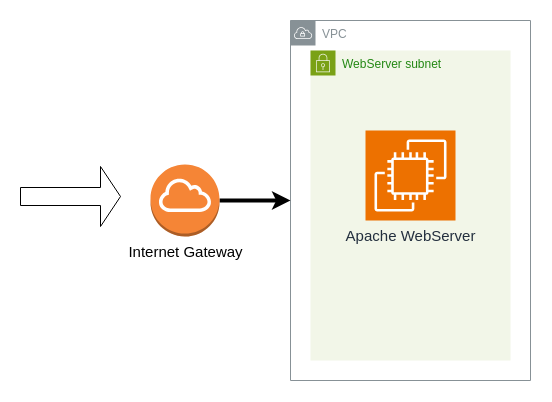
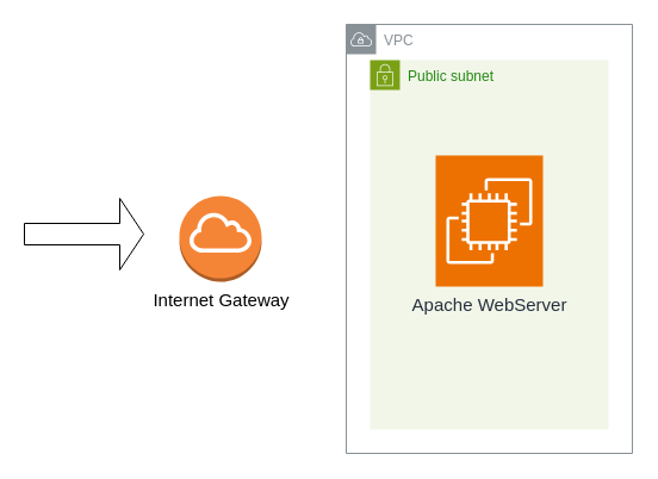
  <mxCell id="0" />
  <mxCell id="1" parent="0" />
- <mxCell id="2" value="WebServer subnet" style="points=[[0,0],[0.25,0],[0.5,0],[0.75,0],[1,0],[1,0.25],[1,0.5],[1,0.75],[1,1],[0.75,1],[0.5,1],[0.25,1],[0,1],[0,0.75],[0,0.5],[0,0.25]];outlineConnect=0;gradientColor=none;html=1;whiteSpace=wrap;fontSize=12;fontStyle=0;container=1;pointerEvents=0;collapsible=0;recursiveResize=0;shape=mxgraph.aws4.group;grIcon=mxgraph.aws4.group_security_group;grStroke=0;strokeColor=#7AA116;fillColor=#F2F6E8;verticalAlign=top;align=left;spacingLeft=30;fontColor=#248814;dashed=0;" vertex="1" parent="1"><mxGeometry x="310" y="50" width="200" height="310" as="geometry" /></mxCell>
+ <mxCell id="2" value="Public subnet" style="points=[[0,0],[0.25,0],[0.5,0],[0.75,0],[1,0],[1,0.25],[1,0.5],[1,0.75],[1,1],[0.75,1],[0.5,1],[0.25,1],[0,1],[0,0.75],[0,0.5],[0,0.25]];outlineConnect=0;gradientColor=none;html=1;whiteSpace=wrap;fontSize=12;fontStyle=0;container=1;pointerEvents=0;collapsible=0;recursiveResize=0;shape=mxgraph.aws4.group;grIcon=mxgraph.aws4.group_security_group;grStroke=0;strokeColor=#7AA116;fillColor=#F2F6E8;verticalAlign=top;align=left;spacingLeft=30;fontColor=#248814;dashed=0;" vertex="1" parent="1"><mxGeometry x="310" y="50" width="200" height="310" as="geometry" /></mxCell>
  <mxCell id="3" value="VPC" style="sketch=0;outlineConnect=0;gradientColor=none;html=1;whiteSpace=wrap;fontSize=12;fontStyle=0;shape=mxgraph.aws4.group;grIcon=mxgraph.aws4.group_vpc;strokeColor=#879196;fillColor=none;verticalAlign=top;align=left;spacingLeft=30;fontColor=#879196;dashed=0;" vertex="1" parent="2"><mxGeometry x="-20" y="-30" width="240" height="360" as="geometry" /></mxCell>
- <mxCell id="4" value="Apache WebServer" style="sketch=0;points=[[0,0,0],[0.25,0,0],[0.5,0,0],[0.75,0,0],[1,0,0],[0,1,0],[0.25,1,0],[0.5,1,0],[0.75,1,0],[1,1,0],[0,0.25,0],[0,0.5,0],[0,0.75,0],[1,0.25,0],[1,0.5,0],[1,0.75,0]];outlineConnect=0;fontColor=#232F3E;fillColor=#ED7100;strokeColor=#ffffff;dashed=0;verticalLabelPosition=bottom;verticalAlign=top;align=center;html=1;fontSize=15;fontStyle=0;aspect=fixed;shape=mxgraph.aws4.resourceIcon;resIcon=mxgraph.aws4.ec2;" vertex="1" parent="2"><mxGeometry x="55" y="80" width="90" height="90" as="geometry" /></mxCell>
- <mxCell id="5" value="" style="edgeStyle=orthogonalEdgeStyle;rounded=0;orthogonalLoop=1;jettySize=auto;html=1;strokeWidth=4;" edge="1" parent="1" source="6" target="3"><mxGeometry relative="1" as="geometry"><mxPoint x="270" y="250" as="targetPoint" /></mxGeometry></mxCell>
+ <mxCell id="4" value="Apache WebServer" style="sketch=0;points=[[0,0,0],[0.25,0,0],[0.5,0,0],[0.75,0,0],[1,0,0],[0,1,0],[0.25,1,0],[0.5,1,0],[0.75,1,0],[1,1,0],[0,0.25,0],[0,0.5,0],[0,0.75,0],[1,0.25,0],[1,0.5,0],[1,0.75,0]];outlineConnect=0;fontColor=#232F3E;fillColor=#ED7100;strokeColor=#ffffff;dashed=0;verticalLabelPosition=bottom;verticalAlign=top;align=center;html=1;fontSize=15;fontStyle=0;aspect=fixed;shape=mxgraph.aws4.resourceIcon;resIcon=mxgraph.aws4.ec2;" vertex="1" parent="2"><mxGeometry x="55" y="80" width="90" height="110" as="geometry" /></mxCell>
  <mxCell id="6" value="Internet Gateway" style="outlineConnect=0;dashed=0;verticalLabelPosition=bottom;verticalAlign=top;align=center;html=1;shape=mxgraph.aws3.internet_gateway;fillColor=#F58536;gradientColor=none;fontSize=15;" vertex="1" parent="1"><mxGeometry x="150" y="164" width="69" height="72" as="geometry" /></mxCell>
  <mxCell id="7" value="" style="shape=singleArrow;whiteSpace=wrap;html=1;" vertex="1" parent="1"><mxGeometry x="20" y="166" width="100" height="60" as="geometry" /></mxCell>
